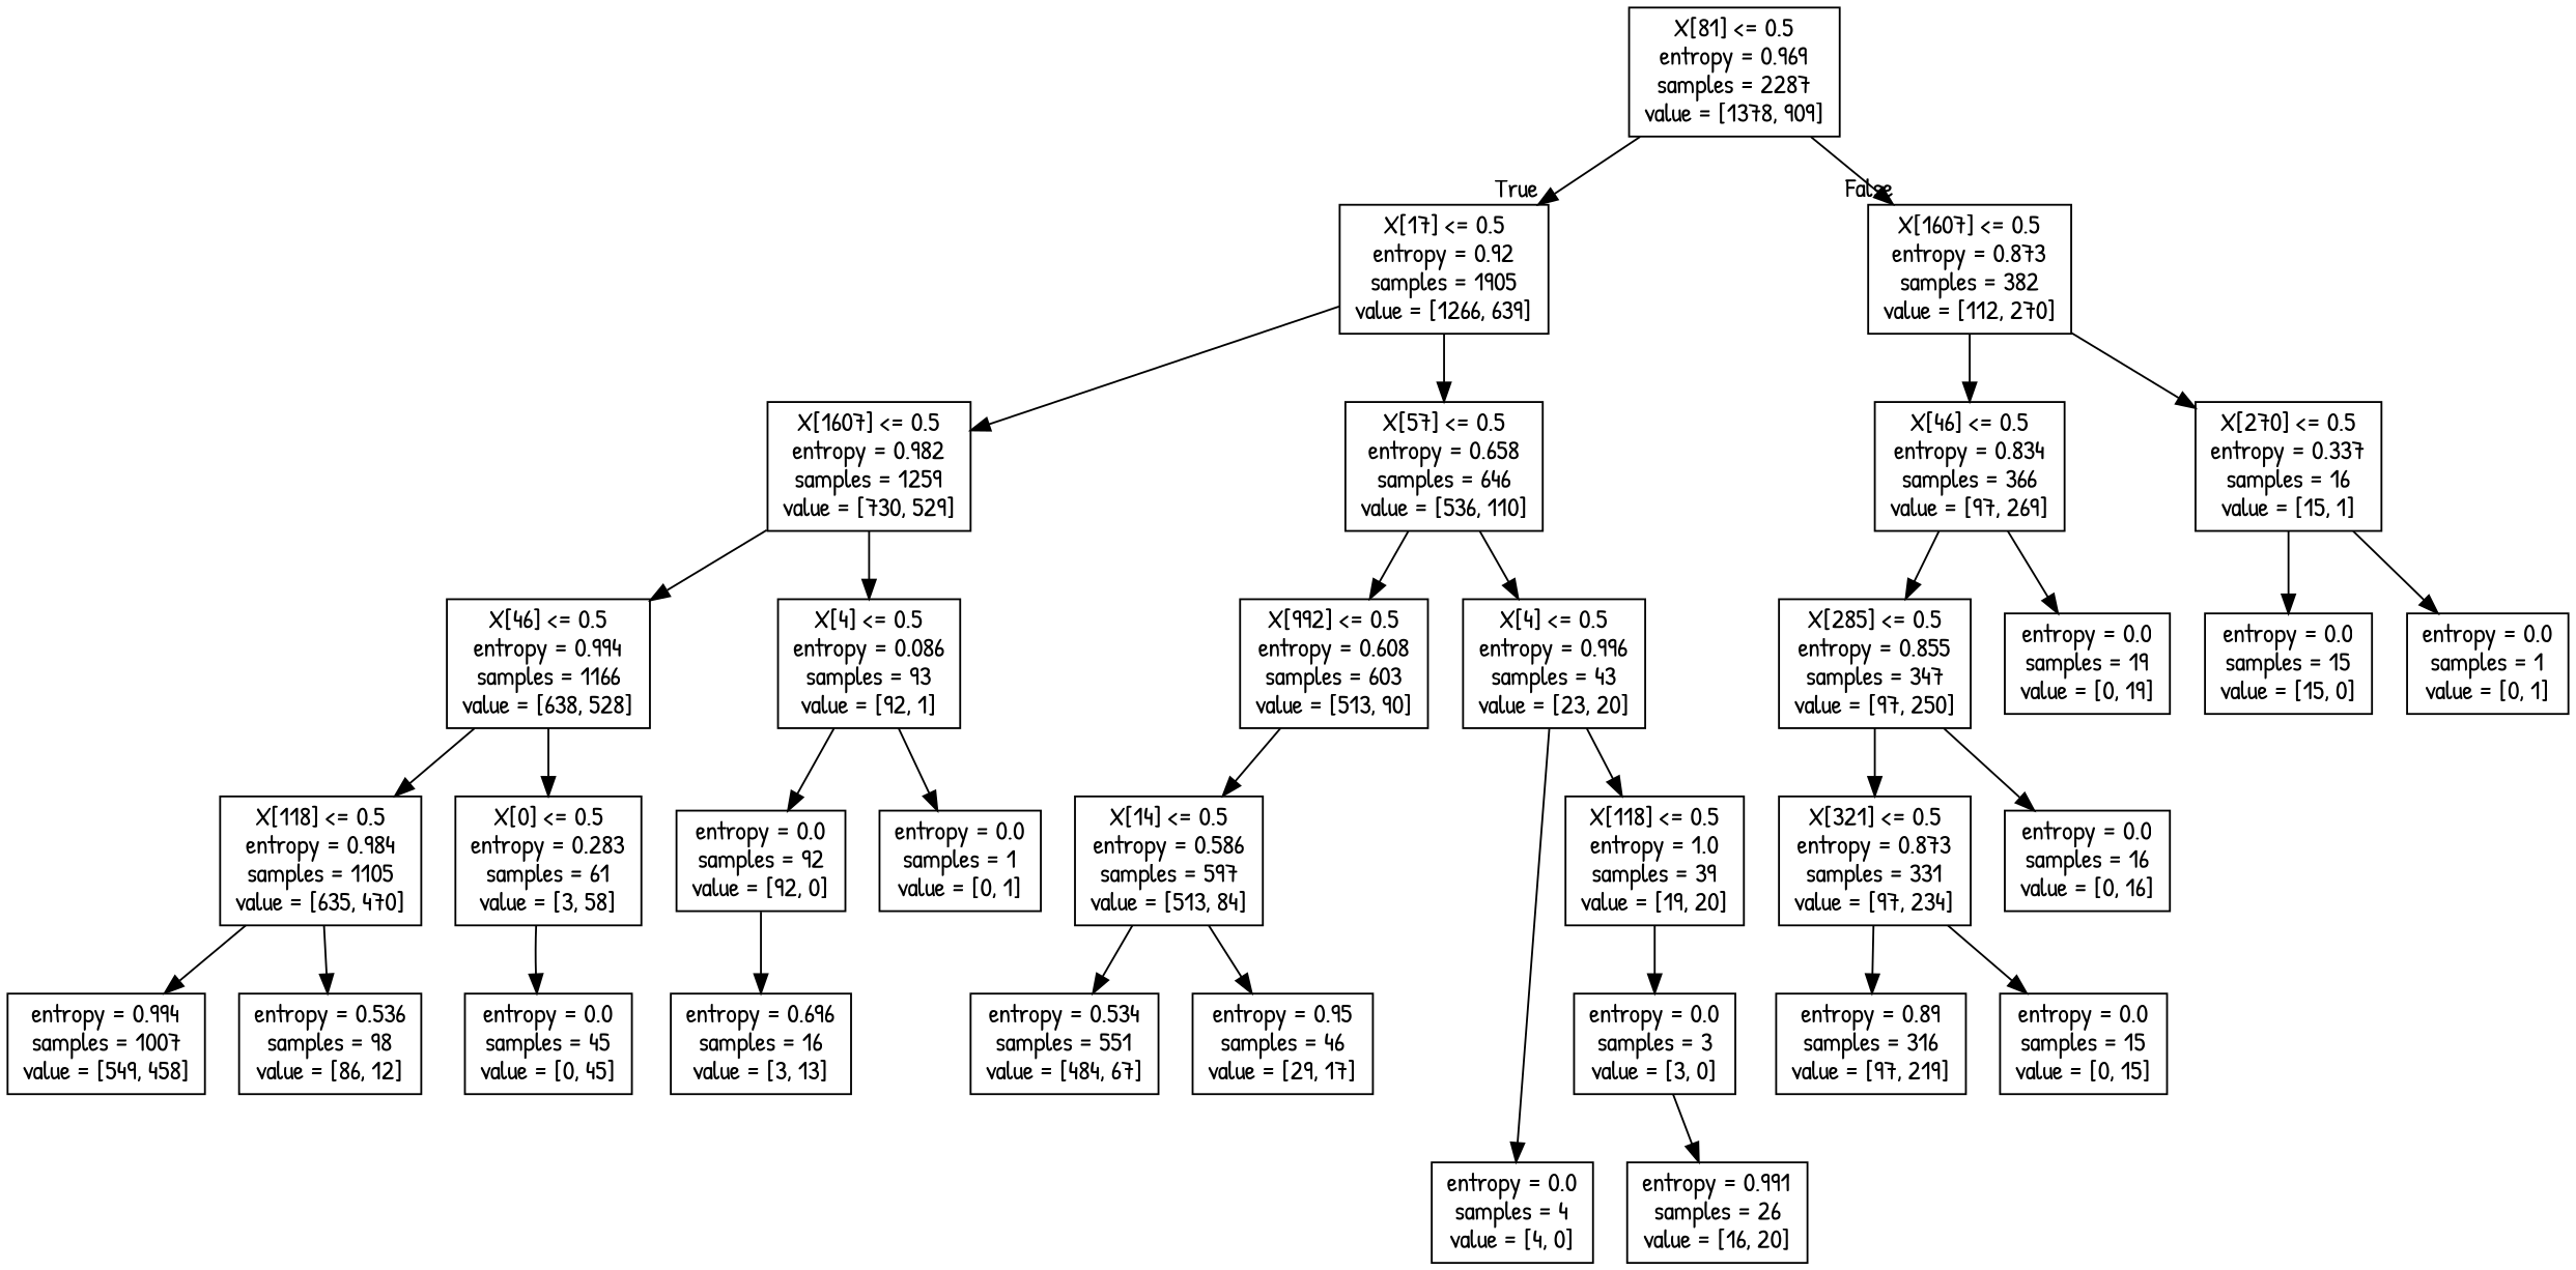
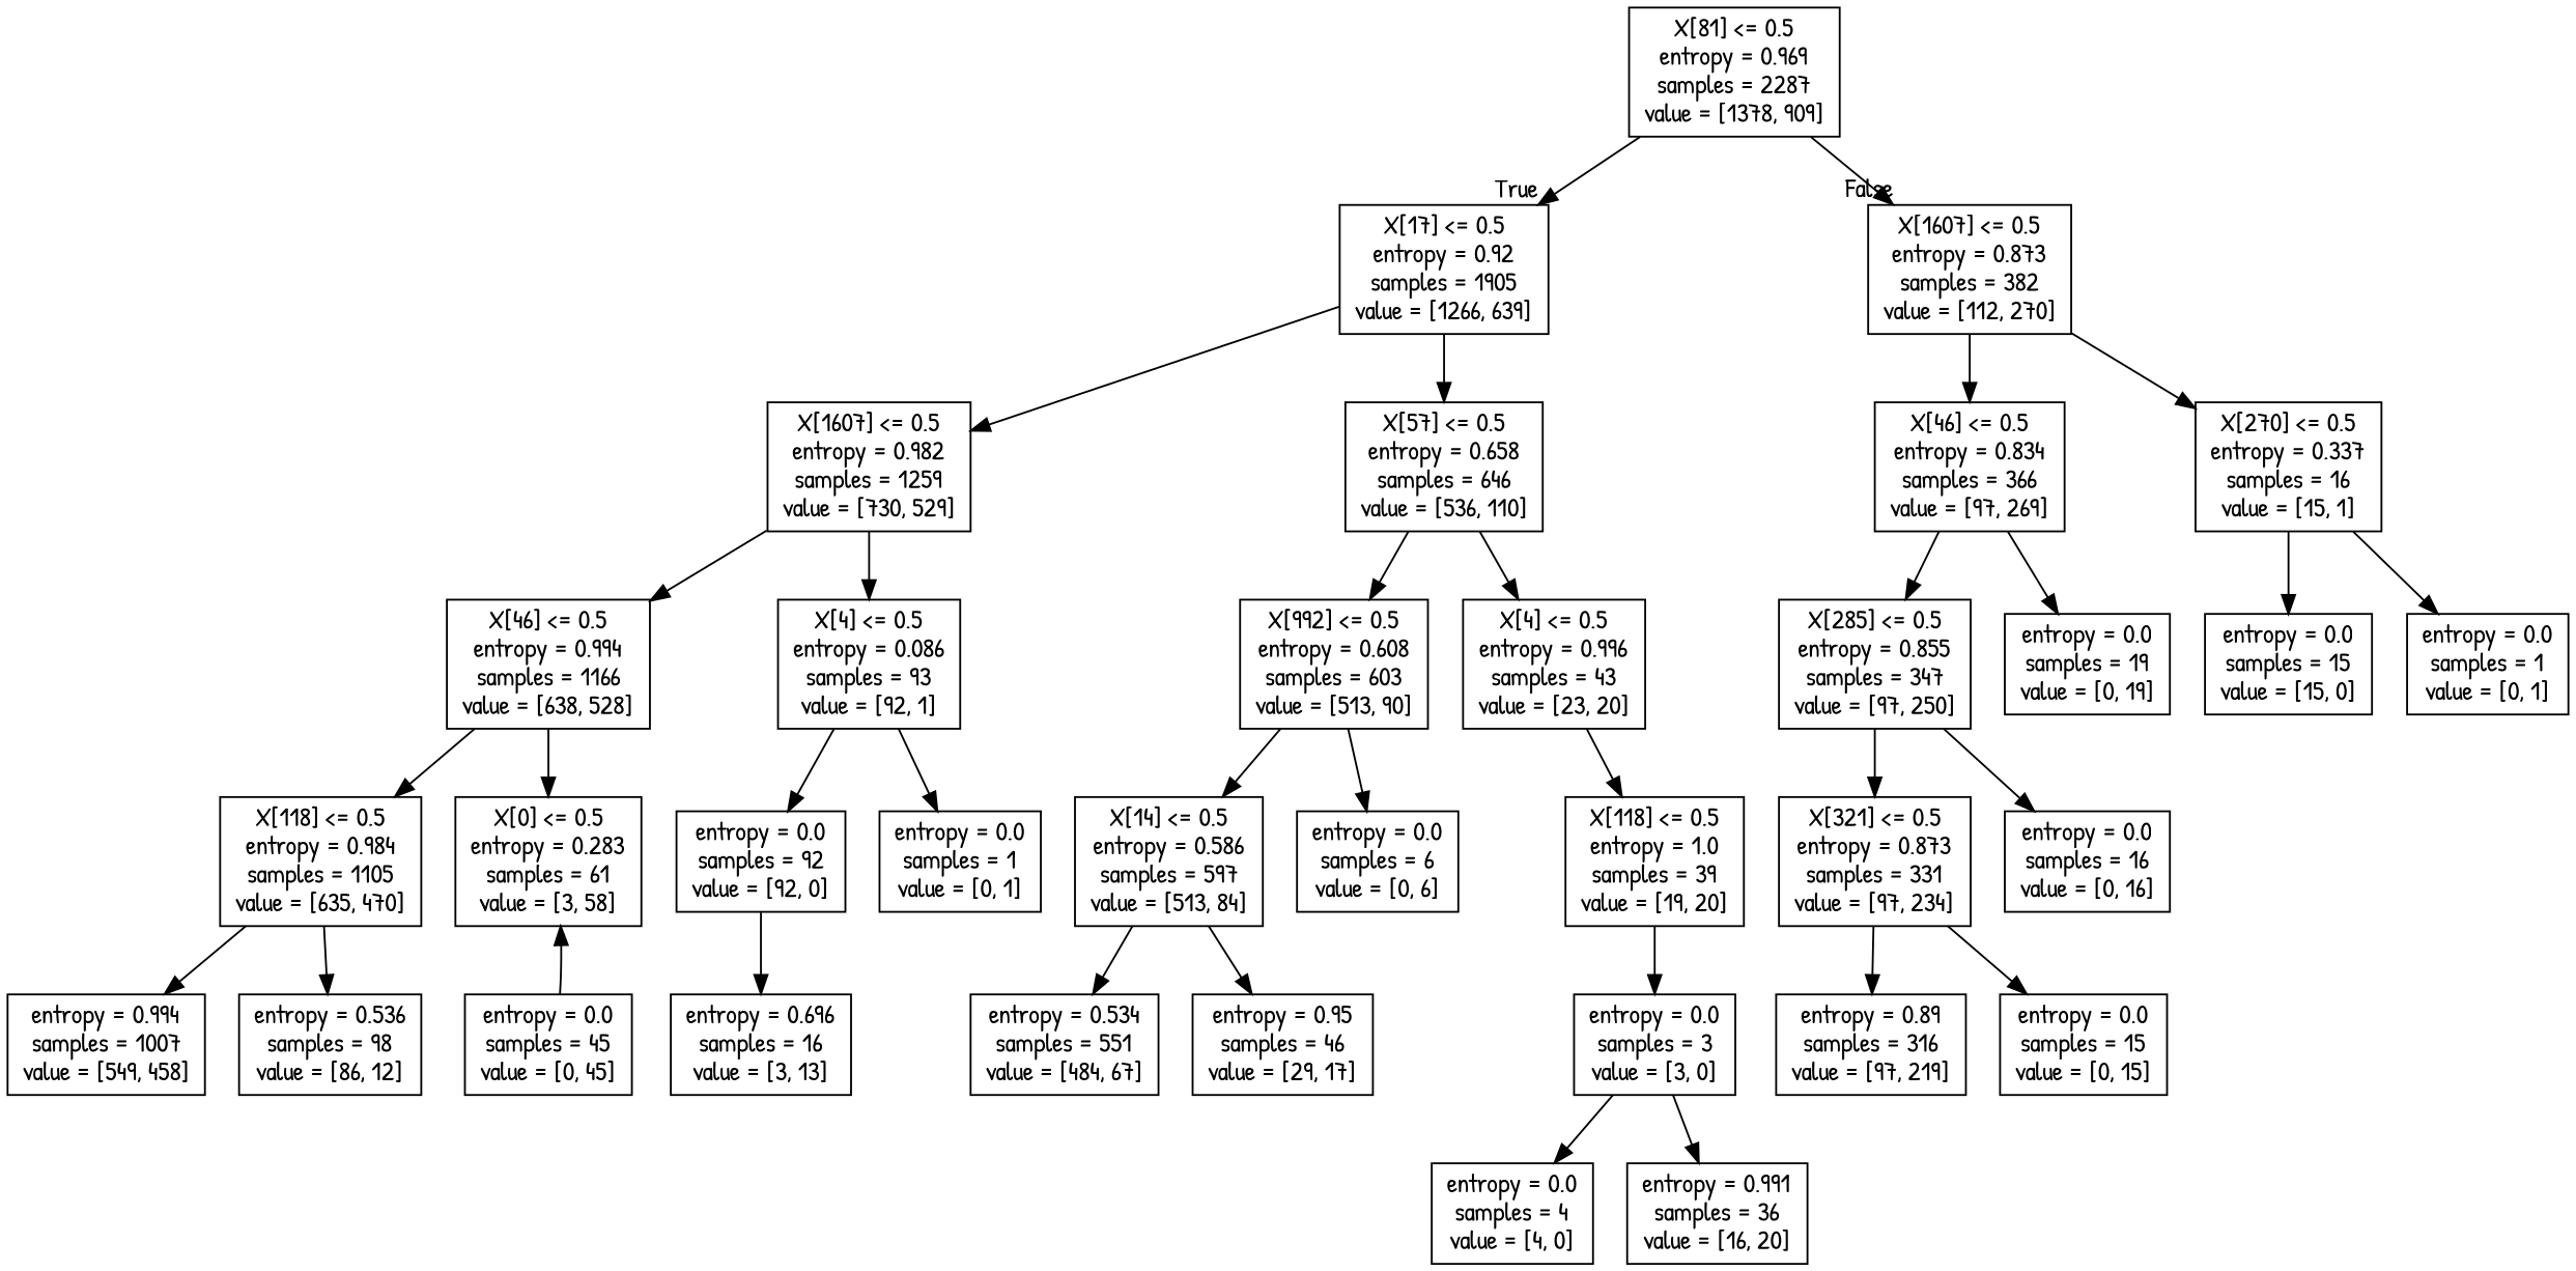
  digraph {
    fontname="Patrick Hand"
    node [fontname="Patrick Hand" shape=box]
    edge [fontname="Patrick Hand"]
    n1 [label="X[81] <= 0.5\nentropy = 0.969\nsamples = 2287\nvalue = [1378, 909]"]
    n2 [label="X[17] <= 0.5\nentropy = 0.92\nsamples = 1905\nvalue = [1266, 639]"]
    n3 [label="X[1607] <= 0.5\nentropy = 0.873\nsamples = 382\nvalue = [112, 270]"]
    n4 [label="X[1607] <= 0.5\nentropy = 0.982\nsamples = 1259\nvalue = [730, 529]"]
    n5 [label="X[57] <= 0.5\nentropy = 0.658\nsamples = 646\nvalue = [536, 110]"]
    n6 [label="X[46] <= 0.5\nentropy = 0.834\nsamples = 366\nvalue = [97, 269]"]
    n7 [label="X[270] <= 0.5\nentropy = 0.337\nsamples = 16\nvalue = [15, 1]"]
    n8 [label="X[46] <= 0.5\nentropy = 0.994\nsamples = 1166\nvalue = [638, 528]"]
    n9 [label="X[4] <= 0.5\nentropy = 0.086\nsamples = 93\nvalue = [92, 1]"]
    n10 [label="X[992] <= 0.5\nentropy = 0.608\nsamples = 603\nvalue = [513, 90]"]
    n11 [label="X[4] <= 0.5\nentropy = 0.996\nsamples = 43\nvalue = [23, 20]"]
    n12 [label="X[118] <= 0.5\nentropy = 0.984\nsamples = 1105\nvalue = [635, 470]"]
    n13 [label="X[0] <= 0.5\nentropy = 0.283\nsamples = 61\nvalue = [3, 58]"]
    n14 [label="entropy = 0.0\nsamples = 92\nvalue = [92, 0]"]
    n15 [label="entropy = 0.0\nsamples = 1\nvalue = [0, 1]"]
    n16 [label="entropy = 0.994\nsamples = 1007\nvalue = [549, 458]"]
    n17 [label="entropy = 0.536\nsamples = 98\nvalue = [86, 12]"]
    n18 [label="entropy = 0.0\nsamples = 45\nvalue = [0, 45]"]
    n19 [label="entropy = 0.696\nsamples = 16\nvalue = [3, 13]"]
    n20 [label="X[14] <= 0.5\nentropy = 0.586\nsamples = 597\nvalue = [513, 84]"]
+   n21 [label="entropy = 0.0\nsamples = 6\nvalue = [0, 6]"]
    n22 [label="entropy = 0.0\nsamples = 4\nvalue = [4, 0]"]
    n23 [label="X[118] <= 0.5\nentropy = 1.0\nsamples = 39\nvalue = [19, 20]"]
    n24 [label="entropy = 0.534\nsamples = 551\nvalue = [484, 67]"]
    n25 [label="entropy = 0.95\nsamples = 46\nvalue = [29, 17]"]
    n26 [label="entropy = 0.0\nsamples = 3\nvalue = [3, 0]"]
-   n27 [label="entropy = 0.991\nsamples = 26\nvalue = [16, 20]"]
+   n27 [label="entropy = 0.991\nsamples = 36\nvalue = [16, 20]"]
    n28 [label="X[285] <= 0.5\nentropy = 0.855\nsamples = 347\nvalue = [97, 250]"]
    n29 [label="entropy = 0.0\nsamples = 19\nvalue = [0, 19]"]
    n30 [label="entropy = 0.0\nsamples = 15\nvalue = [15, 0]"]
    n31 [label="entropy = 0.0\nsamples = 1\nvalue = [0, 1]"]
    n32 [label="X[321] <= 0.5\nentropy = 0.873\nsamples = 331\nvalue = [97, 234]"]
    n33 [label="entropy = 0.0\nsamples = 16\nvalue = [0, 16]"]
    n34 [label="entropy = 0.89\nsamples = 316\nvalue = [97, 219]"]
    n35 [label="entropy = 0.0\nsamples = 15\nvalue = [0, 15]"]
    n1 -> n2 [headlabel=True labelangle=45 labeldistance=2.5]
    n1 -> n3 [headlabel=False labelangle=-45 labeldistance=2.5]
    n2 -> n4
    n2 -> n5
    n3 -> n6
    n3 -> n7
    n4 -> n8
    n4 -> n9
    n5 -> n10
    n5 -> n11
    n6 -> n28
    n6 -> n29
    n7 -> n30
    n7 -> n31
    n8 -> n12
    n8 -> n13
    n9 -> n14
    n9 -> n15
    n10 -> n20
-   n11 -> n22
+   n10 -> n21
+   n26 -> n22
    n11 -> n23
    n12 -> n16
    n12 -> n17
-   n13 -> n18
+   n18 -> n13
    n14 -> n19
    n20 -> n24
    n20 -> n25
    n23 -> n26
    n26 -> n27
    n28 -> n32
    n28 -> n33
    n32 -> n34
    n32 -> n35
  }
